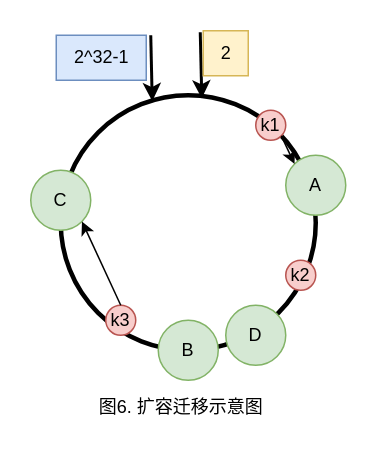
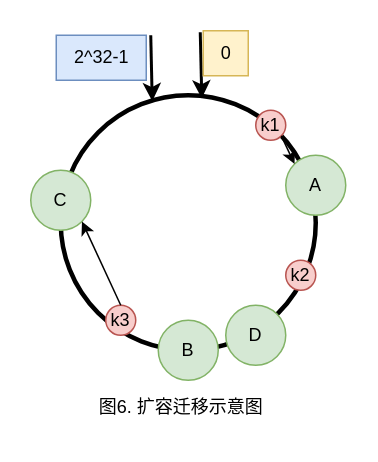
  <mxCell id="0" />
  <mxCell id="1" parent="0" />
  <mxCell id="2" value="" style="ellipse;whiteSpace=wrap;html=1;aspect=fixed;strokeWidth=3;" parent="1" vertex="1"><mxGeometry x="40" y="63" width="170" height="170" as="geometry" /></mxCell>
  <mxCell id="3" value="" style="endArrow=classic;html=1;rounded=0;entryX=0.712;entryY=0.024;entryDx=0;entryDy=0;entryPerimeter=0;strokeWidth=2;" parent="1" edge="1"><mxGeometry width="50" height="50" relative="1" as="geometry"><mxPoint x="133" y="21" as="sourcePoint" /><mxPoint x="134.04" y="65.08" as="targetPoint" /></mxGeometry></mxCell>
  <mxCell id="4" value="" style="endArrow=classic;html=1;rounded=0;entryX=0.712;entryY=0.024;entryDx=0;entryDy=0;entryPerimeter=0;strokeWidth=2;" parent="1" edge="1"><mxGeometry width="50" height="50" relative="1" as="geometry"><mxPoint x="100" y="23" as="sourcePoint" /><mxPoint x="101" y="67" as="targetPoint" /></mxGeometry></mxCell>
- <mxCell id="5" value="2" style="text;html=1;align=center;verticalAlign=middle;resizable=0;points=[];autosize=1;strokeColor=#d6b656;fillColor=#fff2cc;" parent="1" vertex="1"><mxGeometry x="135" y="20" width="30" height="30" as="geometry" /></mxCell>
+ <mxCell id="5" value="0" style="text;html=1;align=center;verticalAlign=middle;resizable=0;points=[];autosize=1;strokeColor=#d6b656;fillColor=#fff2cc;" parent="1" vertex="1"><mxGeometry x="135" y="20" width="30" height="30" as="geometry" /></mxCell>
  <mxCell id="6" value="2^32-1" style="text;html=1;align=center;verticalAlign=middle;resizable=0;points=[];autosize=1;strokeColor=#6c8ebf;fillColor=#dae8fc;" parent="1" vertex="1"><mxGeometry x="37" y="23" width="60" height="30" as="geometry" /></mxCell>
  <mxCell id="7" value="图6. 扩容迁移示意图" style="text;html=1;align=center;verticalAlign=middle;resizable=0;points=[];autosize=1;strokeColor=none;fillColor=none;" parent="1" vertex="1"><mxGeometry x="55" y="256" width="130" height="30" as="geometry" /></mxCell>
  <mxCell id="8" value="A" style="ellipse;whiteSpace=wrap;html=1;aspect=fixed;fillColor=#d5e8d4;strokeColor=#82b366;" parent="1" vertex="1"><mxGeometry x="190" y="103" width="40" height="40" as="geometry" /></mxCell>
  <mxCell id="9" value="B" style="ellipse;whiteSpace=wrap;html=1;aspect=fixed;fillColor=#d5e8d4;strokeColor=#82b366;" parent="1" vertex="1"><mxGeometry x="105" y="213" width="40" height="40" as="geometry" /></mxCell>
  <mxCell id="10" value="C" style="ellipse;whiteSpace=wrap;html=1;aspect=fixed;fillColor=#d5e8d4;strokeColor=#82b366;" parent="1" vertex="1"><mxGeometry x="20" y="113" width="40" height="40" as="geometry" /></mxCell>
  <mxCell id="11" value="k1" style="ellipse;whiteSpace=wrap;html=1;aspect=fixed;fillColor=#f8cecc;strokeColor=#b85450;" parent="1" vertex="1"><mxGeometry x="170" y="73" width="20" height="20" as="geometry" /></mxCell>
  <mxCell id="12" value="" style="endArrow=classic;html=1;rounded=0;exitX=1;exitY=1;exitDx=0;exitDy=0;entryX=0;entryY=0;entryDx=0;entryDy=0;" parent="1" source="11" target="8" edge="1"><mxGeometry width="50" height="50" relative="1" as="geometry"><mxPoint x="60" y="173" as="sourcePoint" /><mxPoint x="110" y="123" as="targetPoint" /></mxGeometry></mxCell>
  <mxCell id="13" value="k2" style="ellipse;whiteSpace=wrap;html=1;aspect=fixed;fillColor=#f8cecc;strokeColor=#b85450;" parent="1" vertex="1"><mxGeometry x="190" y="173" width="20" height="20" as="geometry" /></mxCell>
  <mxCell id="14" value="k3" style="ellipse;whiteSpace=wrap;html=1;aspect=fixed;fillColor=#f8cecc;strokeColor=#b85450;" parent="1" vertex="1"><mxGeometry x="70" y="203" width="20" height="20" as="geometry" /></mxCell>
  <mxCell id="15" value="" style="endArrow=classic;html=1;rounded=0;exitX=0.5;exitY=0;exitDx=0;exitDy=0;entryX=1;entryY=1;entryDx=0;entryDy=0;" parent="1" source="14" target="10" edge="1"><mxGeometry width="50" height="50" relative="1" as="geometry"><mxPoint x="124" y="144" as="sourcePoint" /><mxPoint x="70" y="173" as="targetPoint" /></mxGeometry></mxCell>
  <mxCell id="16" value="D" style="ellipse;whiteSpace=wrap;html=1;aspect=fixed;fillColor=#d5e8d4;strokeColor=#82b366;" vertex="1" parent="1"><mxGeometry x="150" y="203" width="40" height="40" as="geometry" /></mxCell>
